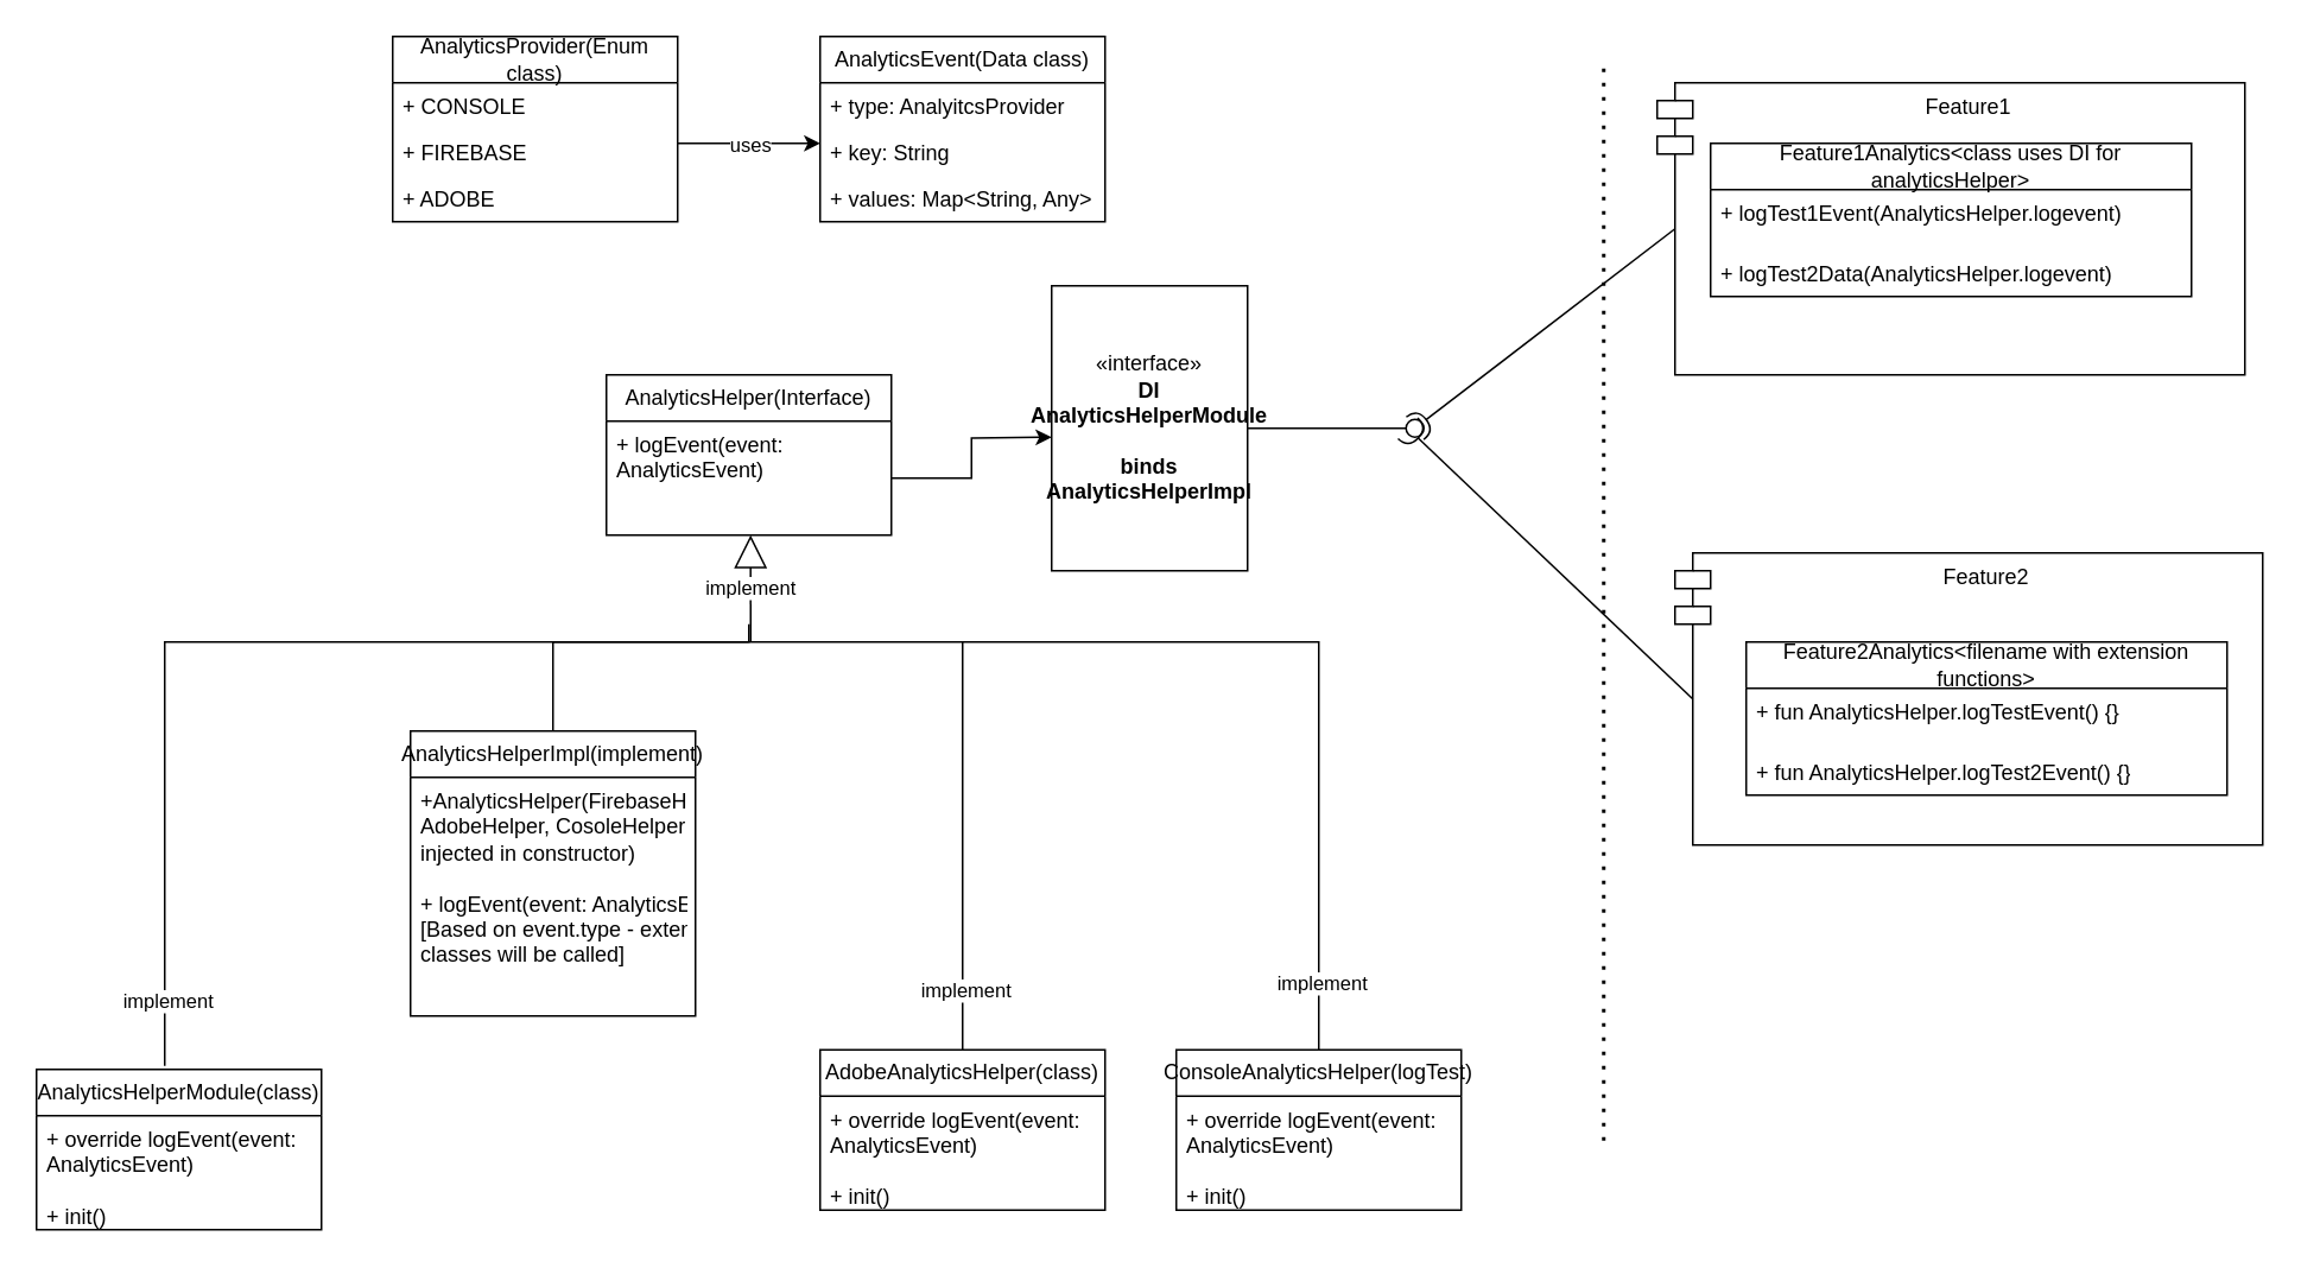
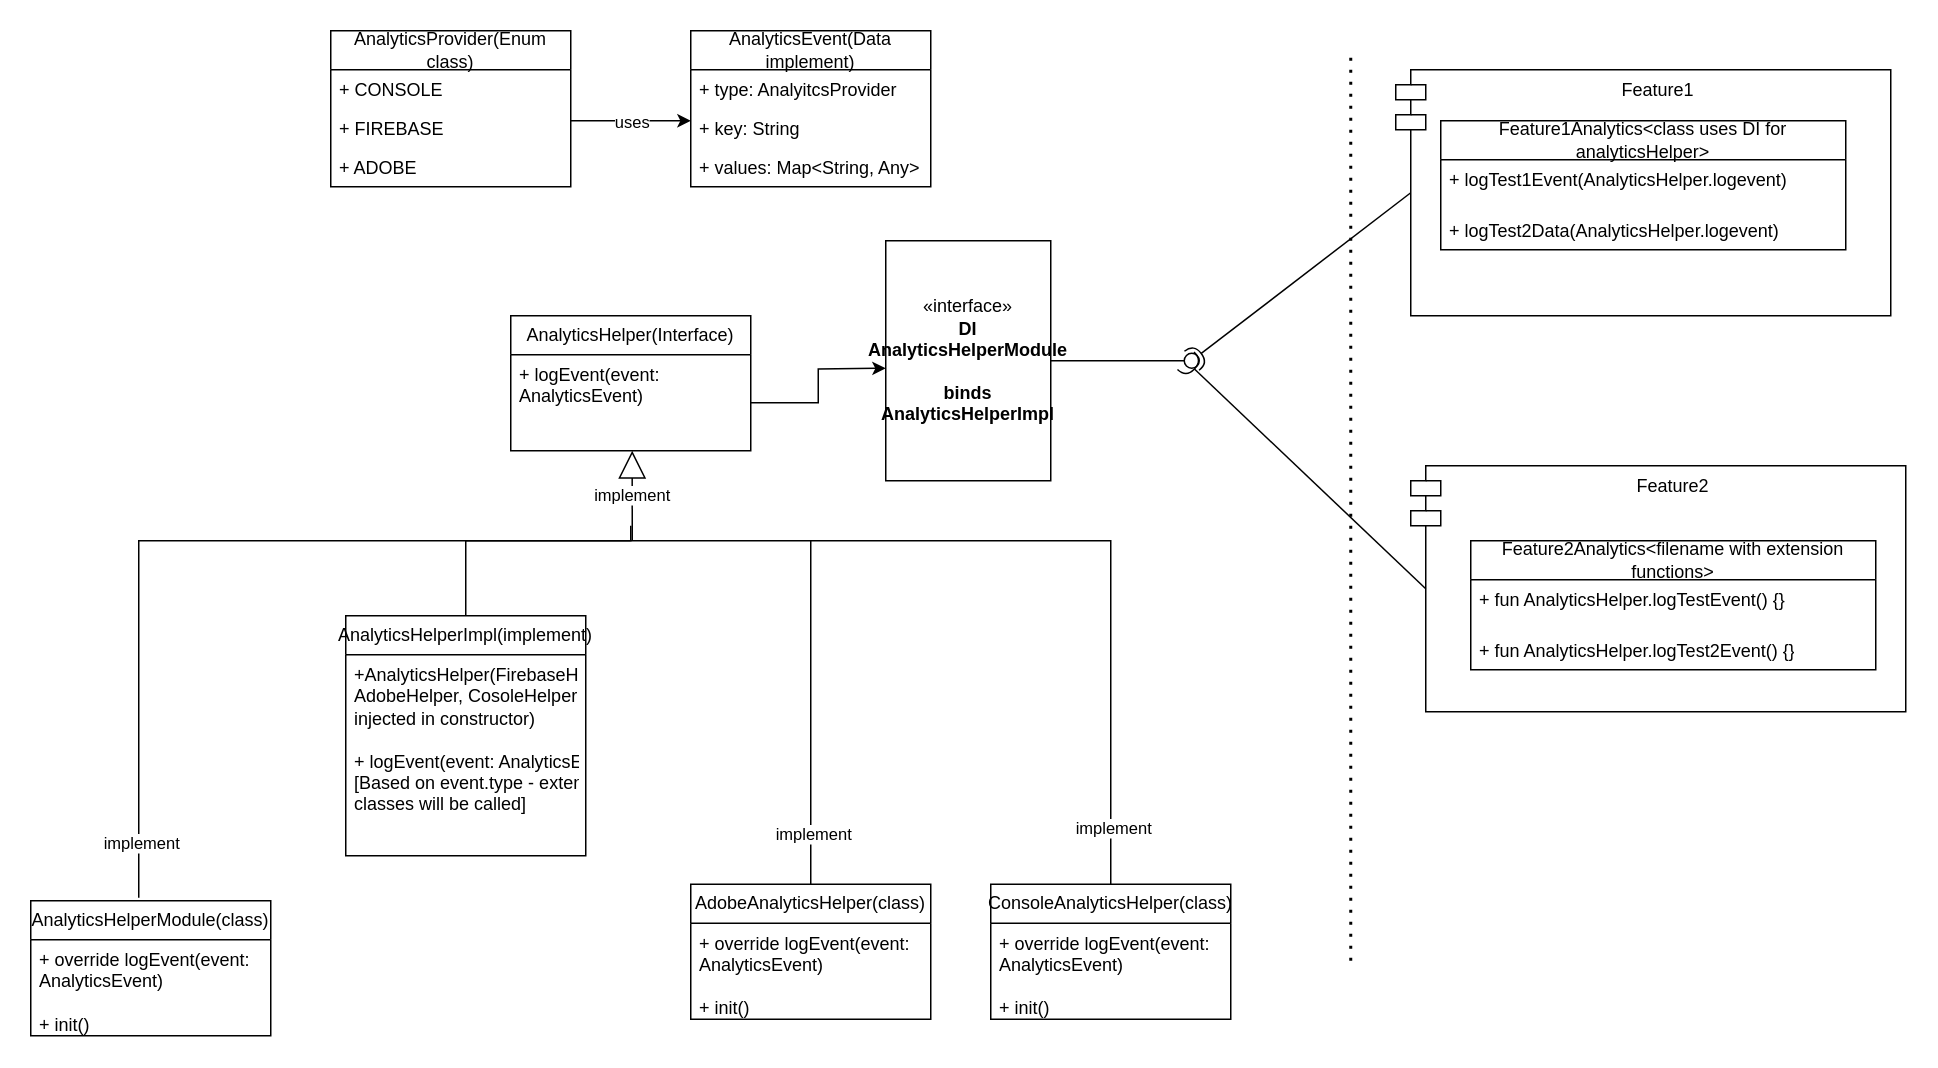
  <mxCell id="0" />
  <mxCell id="1" parent="0" />
- <mxCell id="2" value="AnalyticsEvent(Data class)" style="swimlane;fontStyle=0;childLayout=stackLayout;horizontal=1;startSize=26;fillColor=none;horizontalStack=0;resizeParent=1;resizeParentMax=0;resizeLast=0;collapsible=1;marginBottom=0;whiteSpace=wrap;html=1;" vertex="1" parent="1"><mxGeometry x="460" y="20" width="160" height="104" as="geometry" /></mxCell>
+ <mxCell id="2" value="AnalyticsEvent(Data implement)" style="swimlane;fontStyle=0;childLayout=stackLayout;horizontal=1;startSize=26;fillColor=none;horizontalStack=0;resizeParent=1;resizeParentMax=0;resizeLast=0;collapsible=1;marginBottom=0;whiteSpace=wrap;html=1;" vertex="1" parent="1"><mxGeometry x="460" y="20" width="160" height="104" as="geometry" /></mxCell>
  <mxCell id="3" value="+ type: AnalyitcsProvider" style="text;strokeColor=none;fillColor=none;align=left;verticalAlign=top;spacingLeft=4;spacingRight=4;overflow=hidden;rotatable=0;points=[[0,0.5],[1,0.5]];portConstraint=eastwest;whiteSpace=wrap;html=1;" vertex="1" parent="2"><mxGeometry y="26" width="160" height="26" as="geometry" /></mxCell>
  <mxCell id="4" value="+ key: String" style="text;strokeColor=none;fillColor=none;align=left;verticalAlign=top;spacingLeft=4;spacingRight=4;overflow=hidden;rotatable=0;points=[[0,0.5],[1,0.5]];portConstraint=eastwest;whiteSpace=wrap;html=1;" vertex="1" parent="2"><mxGeometry y="52" width="160" height="26" as="geometry" /></mxCell>
  <mxCell id="5" value="+ values: Map&amp;lt;String, Any&amp;gt;" style="text;strokeColor=none;fillColor=none;align=left;verticalAlign=top;spacingLeft=4;spacingRight=4;overflow=hidden;rotatable=0;points=[[0,0.5],[1,0.5]];portConstraint=eastwest;whiteSpace=wrap;html=1;" vertex="1" parent="2"><mxGeometry y="78" width="160" height="26" as="geometry" /></mxCell>
  <mxCell id="6" value="AnalyticsProvider(Enum class)" style="swimlane;fontStyle=0;childLayout=stackLayout;horizontal=1;startSize=26;fillColor=none;horizontalStack=0;resizeParent=1;resizeParentMax=0;resizeLast=0;collapsible=1;marginBottom=0;whiteSpace=wrap;html=1;" vertex="1" parent="1"><mxGeometry x="220" y="20" width="160" height="104" as="geometry" /></mxCell>
  <mxCell id="7" value="+ CONSOLE" style="text;strokeColor=none;fillColor=none;align=left;verticalAlign=top;spacingLeft=4;spacingRight=4;overflow=hidden;rotatable=0;points=[[0,0.5],[1,0.5]];portConstraint=eastwest;whiteSpace=wrap;html=1;" vertex="1" parent="6"><mxGeometry y="26" width="160" height="26" as="geometry" /></mxCell>
  <mxCell id="8" value="+ FIREBASE" style="text;strokeColor=none;fillColor=none;align=left;verticalAlign=top;spacingLeft=4;spacingRight=4;overflow=hidden;rotatable=0;points=[[0,0.5],[1,0.5]];portConstraint=eastwest;whiteSpace=wrap;html=1;" vertex="1" parent="6"><mxGeometry y="52" width="160" height="26" as="geometry" /></mxCell>
  <mxCell id="9" value="+ ADOBE" style="text;strokeColor=none;fillColor=none;align=left;verticalAlign=top;spacingLeft=4;spacingRight=4;overflow=hidden;rotatable=0;points=[[0,0.5],[1,0.5]];portConstraint=eastwest;whiteSpace=wrap;html=1;" vertex="1" parent="6"><mxGeometry y="78" width="160" height="26" as="geometry" /></mxCell>
  <mxCell id="10" value="AnalyticsHelper(Interface)" style="swimlane;fontStyle=0;childLayout=stackLayout;horizontal=1;startSize=26;fillColor=none;horizontalStack=0;resizeParent=1;resizeParentMax=0;resizeLast=0;collapsible=1;marginBottom=0;whiteSpace=wrap;html=1;" vertex="1" parent="1"><mxGeometry x="340" y="210" width="160" height="90" as="geometry" /></mxCell>
  <mxCell id="11" value="+ logEvent(event: AnalyticsEvent)" style="text;strokeColor=none;fillColor=none;align=left;verticalAlign=top;spacingLeft=4;spacingRight=4;overflow=hidden;rotatable=0;points=[[0,0.5],[1,0.5]];portConstraint=eastwest;whiteSpace=wrap;html=1;" vertex="1" parent="10"><mxGeometry y="26" width="160" height="64" as="geometry" /></mxCell>
  <mxCell id="12" value="implement" style="endArrow=block;endSize=16;endFill=0;html=1;rounded=0;entryX=0.506;entryY=1;entryDx=0;entryDy=0;entryPerimeter=0;" edge="1" parent="1" target="11"><mxGeometry width="160" relative="1" as="geometry"><mxPoint x="421" y="360" as="sourcePoint" /><mxPoint x="810" y="330" as="targetPoint" /><mxPoint as="offset" /></mxGeometry></mxCell>
  <mxCell id="13" value="AdobeAnalyticsHelper(class)" style="swimlane;fontStyle=0;childLayout=stackLayout;horizontal=1;startSize=26;fillColor=none;horizontalStack=0;resizeParent=1;resizeParentMax=0;resizeLast=0;collapsible=1;marginBottom=0;whiteSpace=wrap;html=1;" vertex="1" parent="1"><mxGeometry x="460" y="589" width="160" height="90" as="geometry" /></mxCell>
  <mxCell id="14" value="+ override logEvent(event: AnalyticsEvent)&lt;br&gt;&lt;br&gt;+ init()" style="text;strokeColor=none;fillColor=none;align=left;verticalAlign=top;spacingLeft=4;spacingRight=4;overflow=hidden;rotatable=0;points=[[0,0.5],[1,0.5]];portConstraint=eastwest;whiteSpace=wrap;html=1;" vertex="1" parent="13"><mxGeometry y="26" width="160" height="64" as="geometry" /></mxCell>
  <mxCell id="15" value="AnalyticsHelperModule(class)" style="swimlane;fontStyle=0;childLayout=stackLayout;horizontal=1;startSize=26;fillColor=none;horizontalStack=0;resizeParent=1;resizeParentMax=0;resizeLast=0;collapsible=1;marginBottom=0;whiteSpace=wrap;html=1;" vertex="1" parent="1"><mxGeometry x="20" y="600" width="160" height="90" as="geometry" /></mxCell>
  <mxCell id="16" value="+ override logEvent(event: AnalyticsEvent)&lt;br&gt;&lt;br&gt;+ init()" style="text;strokeColor=none;fillColor=none;align=left;verticalAlign=top;spacingLeft=4;spacingRight=4;overflow=hidden;rotatable=0;points=[[0,0.5],[1,0.5]];portConstraint=eastwest;whiteSpace=wrap;html=1;" vertex="1" parent="15"><mxGeometry y="26" width="160" height="64" as="geometry" /></mxCell>
  <mxCell id="17" value="AnalyticsHelperImpl(implement)" style="swimlane;fontStyle=0;childLayout=stackLayout;horizontal=1;startSize=26;fillColor=none;horizontalStack=0;resizeParent=1;resizeParentMax=0;resizeLast=0;collapsible=1;marginBottom=0;whiteSpace=wrap;html=1;" vertex="1" parent="1"><mxGeometry x="230" y="410" width="160" height="160" as="geometry" /></mxCell>
  <mxCell id="18" value="+AnalyticsHelper(FirebaseHelper, AdobeHelper, CosoleHelper injected in constructor)&lt;br&gt;&lt;br&gt;+ logEvent(event: AnalyticsEvent)&lt;br&gt;[Based on event.type - extended classes will be called]" style="text;strokeColor=none;fillColor=none;align=left;verticalAlign=top;spacingLeft=4;spacingRight=4;overflow=hidden;rotatable=0;points=[[0,0.5],[1,0.5]];portConstraint=eastwest;whiteSpace=wrap;html=1;" vertex="1" parent="17"><mxGeometry y="26" width="160" height="134" as="geometry" /></mxCell>
- <mxCell id="19" value="ConsoleAnalyticsHelper(logTest)" style="swimlane;fontStyle=0;childLayout=stackLayout;horizontal=1;startSize=26;fillColor=none;horizontalStack=0;resizeParent=1;resizeParentMax=0;resizeLast=0;collapsible=1;marginBottom=0;whiteSpace=wrap;html=1;" vertex="1" parent="1"><mxGeometry x="660" y="589" width="160" height="90" as="geometry" /></mxCell>
+ <mxCell id="19" value="ConsoleAnalyticsHelper(class)" style="swimlane;fontStyle=0;childLayout=stackLayout;horizontal=1;startSize=26;fillColor=none;horizontalStack=0;resizeParent=1;resizeParentMax=0;resizeLast=0;collapsible=1;marginBottom=0;whiteSpace=wrap;html=1;" vertex="1" parent="1"><mxGeometry x="660" y="589" width="160" height="90" as="geometry" /></mxCell>
  <mxCell id="20" value="+ override logEvent(event: AnalyticsEvent)&lt;br&gt;&lt;br&gt;+ init()" style="text;strokeColor=none;fillColor=none;align=left;verticalAlign=top;spacingLeft=4;spacingRight=4;overflow=hidden;rotatable=0;points=[[0,0.5],[1,0.5]];portConstraint=eastwest;whiteSpace=wrap;html=1;" vertex="1" parent="19"><mxGeometry y="26" width="160" height="64" as="geometry" /></mxCell>
  <mxCell id="21" value="" style="endArrow=classic;html=1;rounded=0;" edge="1" parent="1"><mxGeometry relative="1" as="geometry"><mxPoint x="380" y="80" as="sourcePoint" /><mxPoint x="460" y="80" as="targetPoint" /></mxGeometry></mxCell>
  <mxCell id="22" value="uses" style="edgeLabel;resizable=0;html=1;align=center;verticalAlign=middle;" connectable="0" vertex="1" parent="21"><mxGeometry relative="1" as="geometry" /></mxCell>
  <mxCell id="23" value="" style="endArrow=none;html=1;rounded=0;exitX=0.45;exitY=-0.022;exitDx=0;exitDy=0;exitPerimeter=0;edgeStyle=orthogonalEdgeStyle;" edge="1" parent="1" source="15"><mxGeometry width="50" height="50" relative="1" as="geometry"><mxPoint x="700" y="390" as="sourcePoint" /><mxPoint x="420" y="350" as="targetPoint" /><Array as="points"><mxPoint x="282" y="360" /><mxPoint x="421" y="360" /></Array></mxGeometry></mxCell>
  <mxCell id="24" value="implement" style="edgeLabel;html=1;align=center;verticalAlign=middle;resizable=0;points=[];" vertex="1" connectable="0" parent="23"><mxGeometry x="-0.872" y="-1" relative="1" as="geometry"><mxPoint as="offset" /></mxGeometry></mxCell>
  <mxCell id="25" value="" style="endArrow=none;html=1;rounded=0;exitX=0.5;exitY=0;exitDx=0;exitDy=0;edgeStyle=orthogonalEdgeStyle;" edge="1" parent="1" source="13"><mxGeometry width="50" height="50" relative="1" as="geometry"><mxPoint x="292" y="528" as="sourcePoint" /><mxPoint x="420" y="360" as="targetPoint" /><Array as="points"><mxPoint x="540" y="360" /></Array></mxGeometry></mxCell>
  <mxCell id="26" value="implement" style="edgeLabel;html=1;align=center;verticalAlign=middle;resizable=0;points=[];" vertex="1" connectable="0" parent="25"><mxGeometry x="-0.805" y="-1" relative="1" as="geometry"><mxPoint as="offset" /></mxGeometry></mxCell>
  <mxCell id="27" value="" style="endArrow=none;html=1;rounded=0;exitX=0.5;exitY=0;exitDx=0;exitDy=0;edgeStyle=orthogonalEdgeStyle;" edge="1" parent="1" source="19"><mxGeometry width="50" height="50" relative="1" as="geometry"><mxPoint x="720" y="540" as="sourcePoint" /><mxPoint x="540" y="360" as="targetPoint" /><Array as="points"><mxPoint x="740" y="360" /></Array></mxGeometry></mxCell>
  <mxCell id="28" value="implement" style="edgeLabel;html=1;align=center;verticalAlign=middle;resizable=0;points=[];" vertex="1" connectable="0" parent="27"><mxGeometry x="-0.823" y="-1" relative="1" as="geometry"><mxPoint as="offset" /></mxGeometry></mxCell>
  <mxCell id="29" value="«interface»&lt;br&gt;&lt;b&gt;DI&lt;br&gt;AnalyticsHelperModule&lt;br&gt;&lt;br&gt;binds AnalyticsHelperImpl&lt;br&gt;&lt;/b&gt;" style="html=1;whiteSpace=wrap;" vertex="1" parent="1"><mxGeometry x="590" y="160" width="110" height="160" as="geometry" /></mxCell>
  <mxCell id="30" value="" style="rounded=0;orthogonalLoop=1;jettySize=auto;html=1;endArrow=halfCircle;endFill=0;endSize=6;strokeWidth=1;sketch=0;exitX=0;exitY=0.5;exitDx=10;exitDy=0;exitPerimeter=0;" edge="1" target="32" parent="1" source="35"><mxGeometry relative="1" as="geometry"><mxPoint x="890" y="240" as="sourcePoint" /></mxGeometry></mxCell>
  <mxCell id="31" value="" style="rounded=0;orthogonalLoop=1;jettySize=auto;html=1;endArrow=oval;endFill=0;sketch=0;sourcePerimeterSpacing=0;targetPerimeterSpacing=0;endSize=10;exitX=1;exitY=0.5;exitDx=0;exitDy=0;" edge="1" target="32" parent="1" source="29"><mxGeometry relative="1" as="geometry"><mxPoint x="850" y="240" as="sourcePoint" /></mxGeometry></mxCell>
  <mxCell id="32" value="" style="ellipse;whiteSpace=wrap;html=1;align=center;aspect=fixed;fillColor=none;strokeColor=none;resizable=0;perimeter=centerPerimeter;rotatable=0;allowArrows=0;points=[];outlineConnect=1;" vertex="1" parent="1"><mxGeometry x="789" y="235" width="10" height="10" as="geometry" /></mxCell>
  <mxCell id="33" value="" style="endArrow=classic;html=1;rounded=0;exitX=1;exitY=0.5;exitDx=0;exitDy=0;edgeStyle=orthogonalEdgeStyle;" edge="1" parent="1" source="11"><mxGeometry width="50" height="50" relative="1" as="geometry"><mxPoint x="540" y="295" as="sourcePoint" /><mxPoint x="590" y="245" as="targetPoint" /></mxGeometry></mxCell>
  <mxCell id="34" value="" style="endArrow=none;dashed=1;html=1;dashPattern=1 3;strokeWidth=2;rounded=0;" edge="1" parent="1"><mxGeometry width="50" height="50" relative="1" as="geometry"><mxPoint x="900" y="640" as="sourcePoint" /><mxPoint x="900" y="34" as="targetPoint" /></mxGeometry></mxCell>
  <mxCell id="35" value="Feature1" style="shape=module;align=left;spacingLeft=20;align=center;verticalAlign=top;whiteSpace=wrap;html=1;" vertex="1" parent="1"><mxGeometry x="930" y="46" width="330" height="164" as="geometry" /></mxCell>
  <mxCell id="36" value="Feature1Analytics&amp;lt;class uses DI for analyticsHelper&amp;gt;" style="swimlane;fontStyle=0;childLayout=stackLayout;horizontal=1;startSize=26;fillColor=none;horizontalStack=0;resizeParent=1;resizeParentMax=0;resizeLast=0;collapsible=1;marginBottom=0;whiteSpace=wrap;html=1;" vertex="1" parent="1"><mxGeometry x="960" y="80" width="270" height="86" as="geometry" /></mxCell>
  <mxCell id="37" value="+ logTest1Event(AnalyticsHelper.logevent)" style="text;strokeColor=none;fillColor=none;align=left;verticalAlign=top;spacingLeft=4;spacingRight=4;overflow=hidden;rotatable=0;points=[[0,0.5],[1,0.5]];portConstraint=eastwest;whiteSpace=wrap;html=1;" vertex="1" parent="36"><mxGeometry y="26" width="270" height="34" as="geometry" /></mxCell>
  <mxCell id="38" value="+ logTest2Data(AnalyticsHelper.logevent)" style="text;strokeColor=none;fillColor=none;align=left;verticalAlign=top;spacingLeft=4;spacingRight=4;overflow=hidden;rotatable=0;points=[[0,0.5],[1,0.5]];portConstraint=eastwest;whiteSpace=wrap;html=1;" vertex="1" parent="36"><mxGeometry y="60" width="270" height="26" as="geometry" /></mxCell>
  <mxCell id="39" value="Feature2" style="shape=module;align=left;spacingLeft=20;align=center;verticalAlign=top;whiteSpace=wrap;html=1;" vertex="1" parent="1"><mxGeometry x="940" y="310" width="330" height="164" as="geometry" /></mxCell>
  <mxCell id="40" value="Feature2Analytics&amp;lt;filename with extension functions&amp;gt;" style="swimlane;fontStyle=0;childLayout=stackLayout;horizontal=1;startSize=26;fillColor=none;horizontalStack=0;resizeParent=1;resizeParentMax=0;resizeLast=0;collapsible=1;marginBottom=0;whiteSpace=wrap;html=1;" vertex="1" parent="1"><mxGeometry x="980" y="360" width="270" height="86" as="geometry" /></mxCell>
  <mxCell id="41" value="+ fun AnalyticsHelper.logTestEvent() {}" style="text;strokeColor=none;fillColor=none;align=left;verticalAlign=top;spacingLeft=4;spacingRight=4;overflow=hidden;rotatable=0;points=[[0,0.5],[1,0.5]];portConstraint=eastwest;whiteSpace=wrap;html=1;" vertex="1" parent="40"><mxGeometry y="26" width="270" height="34" as="geometry" /></mxCell>
  <mxCell id="42" value="+ fun AnalyticsHelper.logTest2Event() {}" style="text;strokeColor=none;fillColor=none;align=left;verticalAlign=top;spacingLeft=4;spacingRight=4;overflow=hidden;rotatable=0;points=[[0,0.5],[1,0.5]];portConstraint=eastwest;whiteSpace=wrap;html=1;" vertex="1" parent="40"><mxGeometry y="60" width="270" height="26" as="geometry" /></mxCell>
  <mxCell id="43" value="" style="rounded=0;orthogonalLoop=1;jettySize=auto;html=1;endArrow=halfCircle;endFill=0;endSize=6;strokeWidth=1;sketch=0;exitX=0;exitY=0.5;exitDx=10;exitDy=0;exitPerimeter=0;" edge="1" parent="1" source="39"><mxGeometry relative="1" as="geometry"><mxPoint x="950" y="138" as="sourcePoint" /><mxPoint x="790" y="240" as="targetPoint" /></mxGeometry></mxCell>
  <mxCell id="44" value="" style="endArrow=none;html=1;rounded=0;exitX=0.5;exitY=0;exitDx=0;exitDy=0;edgeStyle=orthogonalEdgeStyle;" edge="1" parent="1" source="17"><mxGeometry width="50" height="50" relative="1" as="geometry"><mxPoint x="700" y="670" as="sourcePoint" /><mxPoint x="420" y="360" as="targetPoint" /><Array as="points"><mxPoint x="310" y="360" /></Array></mxGeometry></mxCell>
